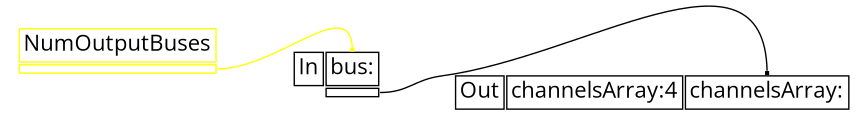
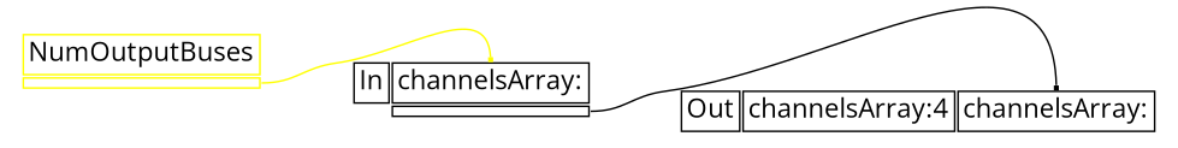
  digraph {
    fontname="Open Sans"
    rankdir=LR
    splines=true
    node [color=black fontname="Open Sans" fontsize=16 shape=plaintext]
    edge [arrowhead=box arrowsize=0.25 fontname="Open Sans" tailport=o_0]
    n1 [color=yellow label=<<TABLE BORDER="0" CELLBORDER="1"><TR><TD>NumOutputBuses</TD></TR><TR><TD PORT="o_0"></TD></TR></TABLE>>]
-   n2 [label=<<TABLE BORDER="0" CELLBORDER="1"><TR><TD>In</TD><TD PORT="i_0">bus:</TD></TR><TR><TD BORDER="0"></TD><TD PORT="o_0"></TD></TR></TABLE>>]
+   n2 [label=<<TABLE BORDER="0" CELLBORDER="1"><TR><TD>In</TD><TD PORT="i_0">channelsArray:</TD></TR><TR><TD BORDER="0"></TD><TD PORT="o_0"></TD></TR></TABLE>>]
    n3 [label=<<TABLE BORDER="0" CELLBORDER="1"><TR><TD>Out</TD><TD PORT="i_0">channelsArray:4</TD><TD PORT="i_1">channelsArray:</TD></TR></TABLE>>]
    n1 -> n2 [color=yellow headport=i_0]
    n2 -> n3 [color=black headport=i_1]
  }
